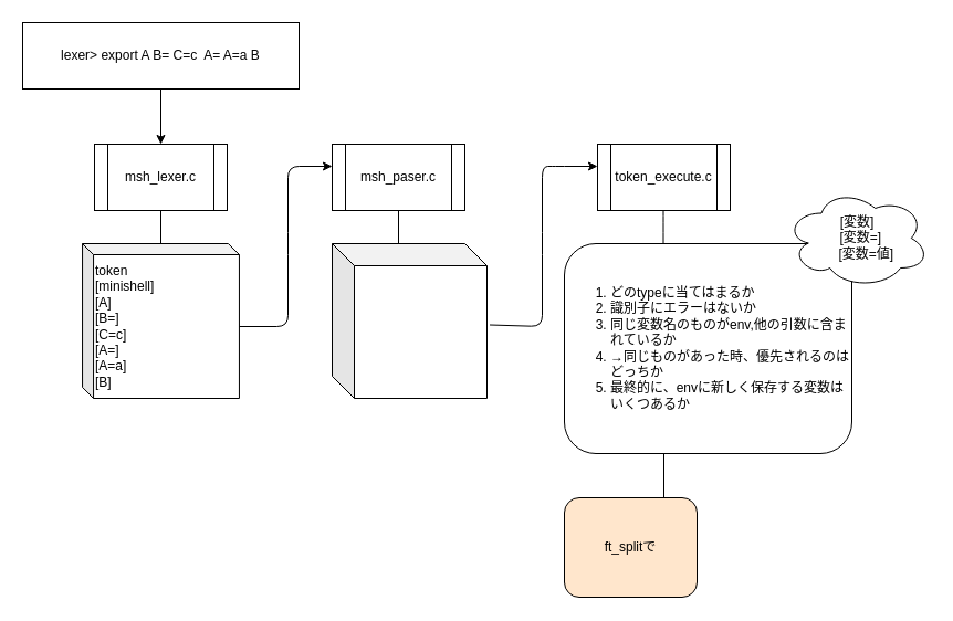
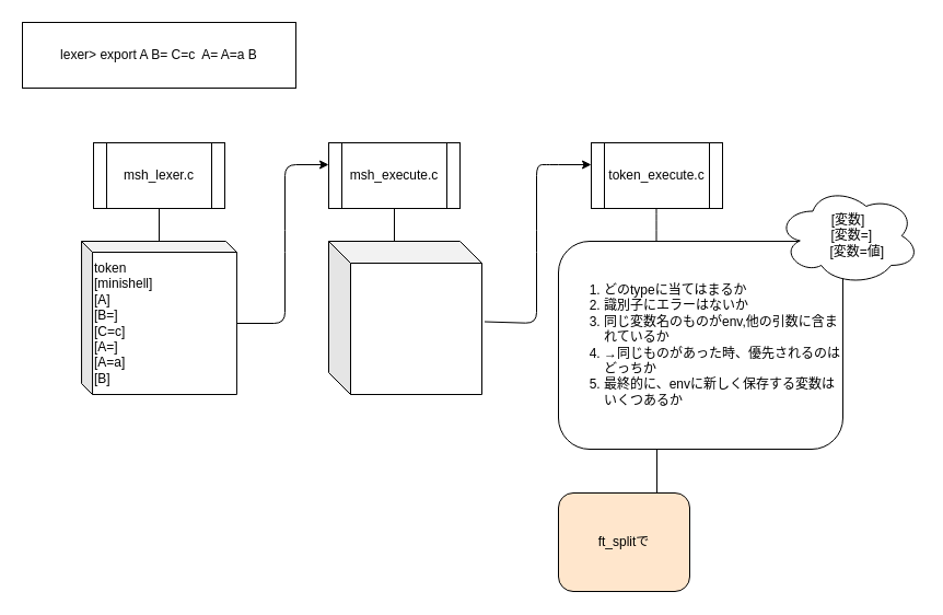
  <mxCell id="0" />
  <mxCell id="1" parent="0" />
  <mxCell id="2" value="lexer&amp;gt; export A B= C=c&amp;nbsp; A= A=a B" style="rounded=0;whiteSpace=wrap;html=1;" parent="1" vertex="1"><mxGeometry x="20" y="20" width="250" height="60" as="geometry" /></mxCell>
  <mxCell id="3" value="msh_lexer.c" style="shape=process;whiteSpace=wrap;html=1;backgroundOutline=1;" vertex="1" parent="1"><mxGeometry x="85" y="130" width="120" height="60" as="geometry" /></mxCell>
- <mxCell id="4" value="" style="endArrow=classic;html=1;exitX=0.5;exitY=1;exitDx=0;exitDy=0;entryX=0.5;entryY=0;entryDx=0;entryDy=0;" edge="1" parent="1" source="2" target="3"><mxGeometry width="50" height="50" relative="1" as="geometry"><mxPoint x="140" y="150" as="sourcePoint" /><mxPoint x="190" y="100" as="targetPoint" /></mxGeometry></mxCell>
  <mxCell id="5" value="" style="endArrow=classic;html=1;exitX=0;exitY=0;exitDx=141.88;exitDy=75;exitPerimeter=0;" edge="1" parent="1" source="7"><mxGeometry width="50" height="50" relative="1" as="geometry"><mxPoint x="240" y="310" as="sourcePoint" /><mxPoint x="300" y="150" as="targetPoint" /><Array as="points"><mxPoint x="260" y="295" /><mxPoint x="260" y="220" /><mxPoint x="260" y="150" /></Array></mxGeometry></mxCell>
  <mxCell id="6" value="" style="endArrow=none;html=1;entryX=0.5;entryY=1;entryDx=0;entryDy=0;" edge="1" parent="1" target="3"><mxGeometry width="50" height="50" relative="1" as="geometry"><mxPoint x="145" y="220" as="sourcePoint" /><mxPoint x="420" y="290" as="targetPoint" /></mxGeometry></mxCell>
  <mxCell id="7" value="&lt;div&gt;&lt;span&gt;token&lt;/span&gt;&lt;/div&gt;[minishell]&lt;br&gt;[A]&lt;br&gt;[B=]&lt;br&gt;[C=c]&lt;br&gt;[A=]&lt;br&gt;[A=a]&lt;br&gt;[B]" style="shape=cube;whiteSpace=wrap;html=1;boundedLbl=1;backgroundOutline=1;darkOpacity=0.05;darkOpacity2=0.1;size=10;align=left;" vertex="1" parent="1"><mxGeometry x="74.06" y="220" width="141.88" height="140" as="geometry" /></mxCell>
- <mxCell id="8" value="msh_paser.c" style="shape=process;whiteSpace=wrap;html=1;backgroundOutline=1;" vertex="1" parent="1"><mxGeometry x="300" y="130" width="120" height="60" as="geometry" /></mxCell>
+ <mxCell id="8" value="msh_execute.c" style="shape=process;whiteSpace=wrap;html=1;backgroundOutline=1;" vertex="1" parent="1"><mxGeometry x="300" y="130" width="120" height="60" as="geometry" /></mxCell>
  <mxCell id="9" value="" style="shape=cube;whiteSpace=wrap;html=1;boundedLbl=1;backgroundOutline=1;darkOpacity=0.05;darkOpacity2=0.1;" vertex="1" parent="1"><mxGeometry x="300" y="220" width="140" height="140" as="geometry" /></mxCell>
  <mxCell id="10" value="" style="endArrow=none;html=1;entryX=0.5;entryY=1;entryDx=0;entryDy=0;exitX=0;exitY=0;exitDx=60;exitDy=0;exitPerimeter=0;" edge="1" parent="1" source="9" target="8"><mxGeometry width="50" height="50" relative="1" as="geometry"><mxPoint x="400" y="220" as="sourcePoint" /><mxPoint x="420" y="250" as="targetPoint" /></mxGeometry></mxCell>
  <mxCell id="11" value="" style="endArrow=classic;html=1;exitX=1.018;exitY=0.525;exitDx=0;exitDy=0;exitPerimeter=0;" edge="1" parent="1" source="9"><mxGeometry width="50" height="50" relative="1" as="geometry"><mxPoint x="485" y="295" as="sourcePoint" /><mxPoint x="540" y="150" as="targetPoint" /><Array as="points"><mxPoint x="490" y="295" /><mxPoint x="490" y="220" /><mxPoint x="490" y="150" /><mxPoint x="500" y="150" /></Array></mxGeometry></mxCell>
  <mxCell id="12" value="token_execute.c" style="shape=process;whiteSpace=wrap;html=1;backgroundOutline=1;" vertex="1" parent="1"><mxGeometry x="540" y="130" width="120" height="60" as="geometry" /></mxCell>
  <mxCell id="13" value="" style="endArrow=none;html=1;" edge="1" parent="1"><mxGeometry width="50" height="50" relative="1" as="geometry"><mxPoint x="599.5" y="220" as="sourcePoint" /><mxPoint x="599.5" y="190" as="targetPoint" /><Array as="points"><mxPoint x="599.5" y="200" /></Array></mxGeometry></mxCell>
  <mxCell id="14" value="&lt;ol&gt;&lt;li&gt;どのtypeに当てはまるか&lt;/li&gt;&lt;li&gt;識別子にエラーはないか&lt;/li&gt;&lt;li&gt;同じ変数名のものがenv,他の引数に含まれているか&lt;/li&gt;&lt;li&gt;→同じものがあった時、優先されるのはどっちか&lt;/li&gt;&lt;li&gt;最終的に、envに新しく保存する変数はいくつあるか&lt;/li&gt;&lt;/ol&gt;" style="rounded=1;whiteSpace=wrap;html=1;align=left;" vertex="1" parent="1"><mxGeometry x="510" y="220" width="260" height="190" as="geometry" /></mxCell>
  <mxCell id="15" value="" style="endArrow=none;html=1;" edge="1" parent="1"><mxGeometry width="50" height="50" relative="1" as="geometry"><mxPoint x="600" y="450" as="sourcePoint" /><mxPoint x="600" y="410" as="targetPoint" /></mxGeometry></mxCell>
  <mxCell id="16" value="ft_splitで" style="rounded=1;whiteSpace=wrap;html=1;fillColor=#ffe6cc;" vertex="1" parent="1"><mxGeometry x="510" y="450" width="120" height="90" as="geometry" /></mxCell>
  <mxCell id="17" value="[変数]&lt;br&gt;&amp;nbsp; [変数=]&lt;br&gt;&amp;nbsp; &amp;nbsp; &amp;nbsp;[変数=値]" style="ellipse;shape=cloud;whiteSpace=wrap;html=1;align=center;" vertex="1" parent="1"><mxGeometry x="710" y="170" width="130" height="90" as="geometry" /></mxCell>
